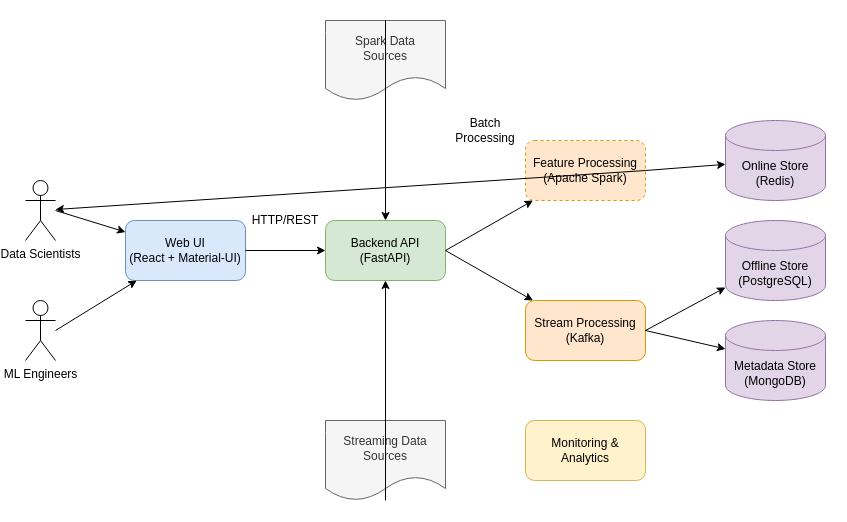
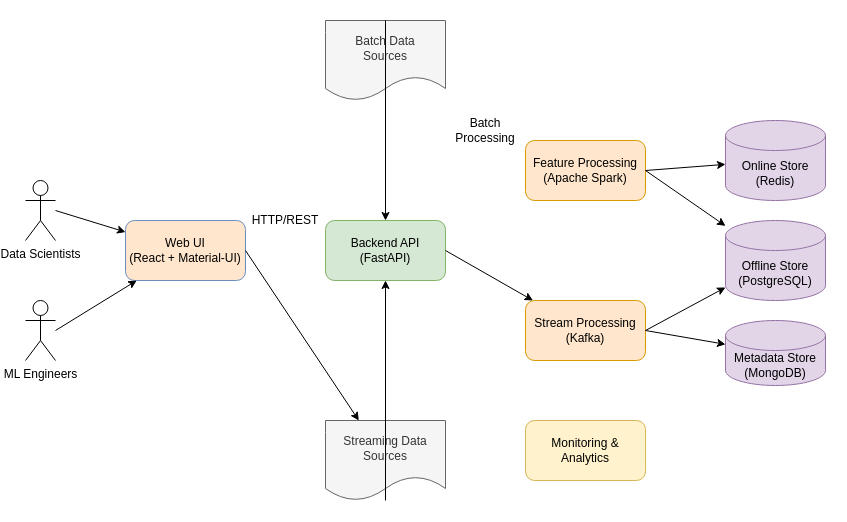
  <mxCell id="0" />
  <mxCell id="1" parent="0" />
  <mxCell id="2" value="Data Scientists" style="shape=umlActor;verticalLabelPosition=bottom;verticalAlign=top;html=1;" vertex="1" parent="1"><mxGeometry x="20" y="180" width="30" height="60" as="geometry" /></mxCell>
  <mxCell id="3" value="ML Engineers" style="shape=umlActor;verticalLabelPosition=bottom;verticalAlign=top;html=1;" vertex="1" parent="1"><mxGeometry x="20" y="300" width="30" height="60" as="geometry" /></mxCell>
- <mxCell id="4" value="Web UI&#10;(React + Material-UI)" style="rounded=1;whiteSpace=wrap;html=1;fillColor=#dae8fc;strokeColor=#6c8ebf;" vertex="1" parent="1"><mxGeometry x="120" y="220" width="120" height="60" as="geometry" /></mxCell>
+ <mxCell id="4" value="Web UI&#10;(React + Material-UI)" style="rounded=1;whiteSpace=wrap;html=1;fillColor=#ffe6cc;strokeColor=#6c8ebf;" vertex="1" parent="1"><mxGeometry x="120" y="220" width="120" height="60" as="geometry" /></mxCell>
  <mxCell id="5" value="Backend API&#10;(FastAPI)" style="rounded=1;whiteSpace=wrap;html=1;fillColor=#d5e8d4;strokeColor=#82b366;" vertex="1" parent="1"><mxGeometry x="320" y="220" width="120" height="60" as="geometry" /></mxCell>
- <mxCell id="6" value="Feature Processing&#10;(Apache Spark)" style="rounded=1;whiteSpace=wrap;html=1;fillColor=#ffe6cc;strokeColor=#d79b00;dashed=1;" vertex="1" parent="1"><mxGeometry x="520" y="140" width="120" height="60" as="geometry" /></mxCell>
+ <mxCell id="6" value="Feature Processing&#10;(Apache Spark)" style="rounded=1;whiteSpace=wrap;html=1;fillColor=#ffe6cc;strokeColor=#d79b00;" vertex="1" parent="1"><mxGeometry x="520" y="140" width="120" height="60" as="geometry" /></mxCell>
  <mxCell id="7" value="Stream Processing&#10;(Kafka)" style="rounded=1;whiteSpace=wrap;html=1;fillColor=#ffe6cc;strokeColor=#d79b00;" vertex="1" parent="1"><mxGeometry x="520" y="300" width="120" height="60" as="geometry" /></mxCell>
  <mxCell id="8" value="Online Store&#10;(Redis)" style="shape=cylinder3;whiteSpace=wrap;html=1;boundedLbl=1;backgroundOutline=1;size=15;fillColor=#e1d5e7;strokeColor=#9673a6;" vertex="1" parent="1"><mxGeometry x="720" y="120" width="100" height="80" as="geometry" /></mxCell>
  <mxCell id="9" value="Offline Store&#10;(PostgreSQL)" style="shape=cylinder3;whiteSpace=wrap;html=1;boundedLbl=1;backgroundOutline=1;size=15;fillColor=#e1d5e7;strokeColor=#9673a6;" vertex="1" parent="1"><mxGeometry x="720" y="220" width="100" height="80" as="geometry" /></mxCell>
- <mxCell id="10" value="Metadata Store&#10;(MongoDB)" style="shape=cylinder3;whiteSpace=wrap;html=1;boundedLbl=1;backgroundOutline=1;size=15;fillColor=#e1d5e7;strokeColor=#9673a6;" vertex="1" parent="1"><mxGeometry x="720" y="320" width="100" height="80" as="geometry" /></mxCell>
- <mxCell id="11" value="Spark Data&#10;Sources" style="shape=document;whiteSpace=wrap;html=1;boundedLbl=1;fillColor=#f5f5f5;strokeColor=#666666;fontColor=#333333;" vertex="1" parent="1"><mxGeometry x="320" y="20" width="120" height="80" as="geometry" /></mxCell>
+ <mxCell id="10" value="Metadata Store&#10;(MongoDB)" style="shape=cylinder3;whiteSpace=wrap;html=1;boundedLbl=1;backgroundOutline=1;size=15;fillColor=#e1d5e7;strokeColor=#9673a6;" vertex="1" parent="1"><mxGeometry x="720" y="320" width="100" height="65" as="geometry" /></mxCell>
+ <mxCell id="11" value="Batch Data&#10;Sources" style="shape=document;whiteSpace=wrap;html=1;boundedLbl=1;fillColor=#f5f5f5;strokeColor=#666666;fontColor=#333333;" vertex="1" parent="1"><mxGeometry x="320" y="20" width="120" height="80" as="geometry" /></mxCell>
  <mxCell id="12" value="Streaming Data&#10;Sources" style="shape=document;whiteSpace=wrap;html=1;boundedLbl=1;fillColor=#f5f5f5;strokeColor=#666666;fontColor=#333333;" vertex="1" parent="1"><mxGeometry x="320" y="420" width="120" height="80" as="geometry" /></mxCell>
  <mxCell id="13" value="Monitoring &amp; Analytics" style="rounded=1;whiteSpace=wrap;html=1;fillColor=#fff2cc;strokeColor=#d6b656;" vertex="1" parent="1"><mxGeometry x="520" y="420" width="120" height="60" as="geometry" /></mxCell>
  <mxCell id="14" value="" style="endArrow=classic;html=1;exitX=1;exitY=0.5;entryX=0;exitY=0.5;" edge="1" parent="1" source="2" target="4"><mxGeometry width="50" height="50" relative="1" as="geometry" /></mxCell>
  <mxCell id="15" value="" style="endArrow=classic;html=1;exitX=1;exitY=0.5;entryX=0;exitY=0.5;" edge="1" parent="1" source="3" target="4"><mxGeometry width="50" height="50" relative="1" as="geometry" /></mxCell>
- <mxCell id="16" value="" style="endArrow=classic;html=1;exitX=1;exitY=0.5;entryX=0;exitY=0.5;" edge="1" parent="1" source="4" target="5"><mxGeometry width="50" height="50" relative="1" as="geometry" /></mxCell>
- <mxCell id="17" value="" style="endArrow=classic;html=1;exitX=1;exitY=0.5;entryX=0;exitY=0.5;" edge="1" parent="1" source="5" target="6"><mxGeometry width="50" height="50" relative="1" as="geometry" /></mxCell>
+ <mxCell id="16" value="" style="endArrow=classic;html=1;exitX=1;exitY=0.5;exitY=0.5;" edge="1" parent="1" source="4" target="12"><mxGeometry width="50" height="50" relative="1" as="geometry" /></mxCell>
  <mxCell id="18" value="" style="endArrow=classic;html=1;exitX=1;exitY=0.5;entryX=0;exitY=0.5;" edge="1" parent="1" source="5" target="7"><mxGeometry width="50" height="50" relative="1" as="geometry" /></mxCell>
  <mxCell id="19" value="" style="endArrow=classic;html=1;exitX=1;exitY=0.5;entryX=0;exitY=0.5;" edge="1" parent="1" source="6" target="8"><mxGeometry width="50" height="50" relative="1" as="geometry" /></mxCell>
- <mxCell id="20" value="" style="endArrow=classic;html=1;exitX=1;exitY=0.5;exitY=0.5;" edge="1" parent="1" source="6" target="2"><mxGeometry width="50" height="50" relative="1" as="geometry" /></mxCell>
+ <mxCell id="20" value="" style="endArrow=classic;html=1;exitX=1;exitY=0.5;entryX=0;exitY=0.5;" edge="1" parent="1" source="6" target="9"><mxGeometry width="50" height="50" relative="1" as="geometry" /></mxCell>
  <mxCell id="21" value="" style="endArrow=classic;html=1;exitX=1;exitY=0.5;entryX=0;exitY=0.5;" edge="1" parent="1" source="7" target="9"><mxGeometry width="50" height="50" relative="1" as="geometry" /></mxCell>
  <mxCell id="22" value="" style="endArrow=classic;html=1;exitX=1;exitY=0.5;entryX=0;exitY=0.5;" edge="1" parent="1" source="7" target="10"><mxGeometry width="50" height="50" relative="1" as="geometry" /></mxCell>
  <mxCell id="23" value="" style="endArrow=classic;html=1;exitX=0.5;exitY=1;entryX=0.5;exitY=0;" edge="1" parent="1" source="11" target="5"><mxGeometry width="50" height="50" relative="1" as="geometry" /></mxCell>
  <mxCell id="24" value="" style="endArrow=classic;html=1;exitX=0.5;exitY=0;entryX=0.5;exitY=1;" edge="1" parent="1" source="12" target="5"><mxGeometry width="50" height="50" relative="1" as="geometry" /></mxCell>
  <mxCell id="25" value="HTTP/REST" style="text;html=1;strokeColor=none;fillColor=none;align=center;verticalAlign=middle;whiteSpace=wrap;rounded=0;" vertex="1" parent="1"><mxGeometry x="250" y="210" width="60" height="20" as="geometry" /></mxCell>
  <mxCell id="26" value="Batch Processing" style="text;html=1;strokeColor=none;fillColor=none;align=center;verticalAlign=middle;whiteSpace=wrap;rounded=0;" vertex="1" parent="1"><mxGeometry x="450" y="120" width="60" height="20" as="geometry" /></mxCell>
